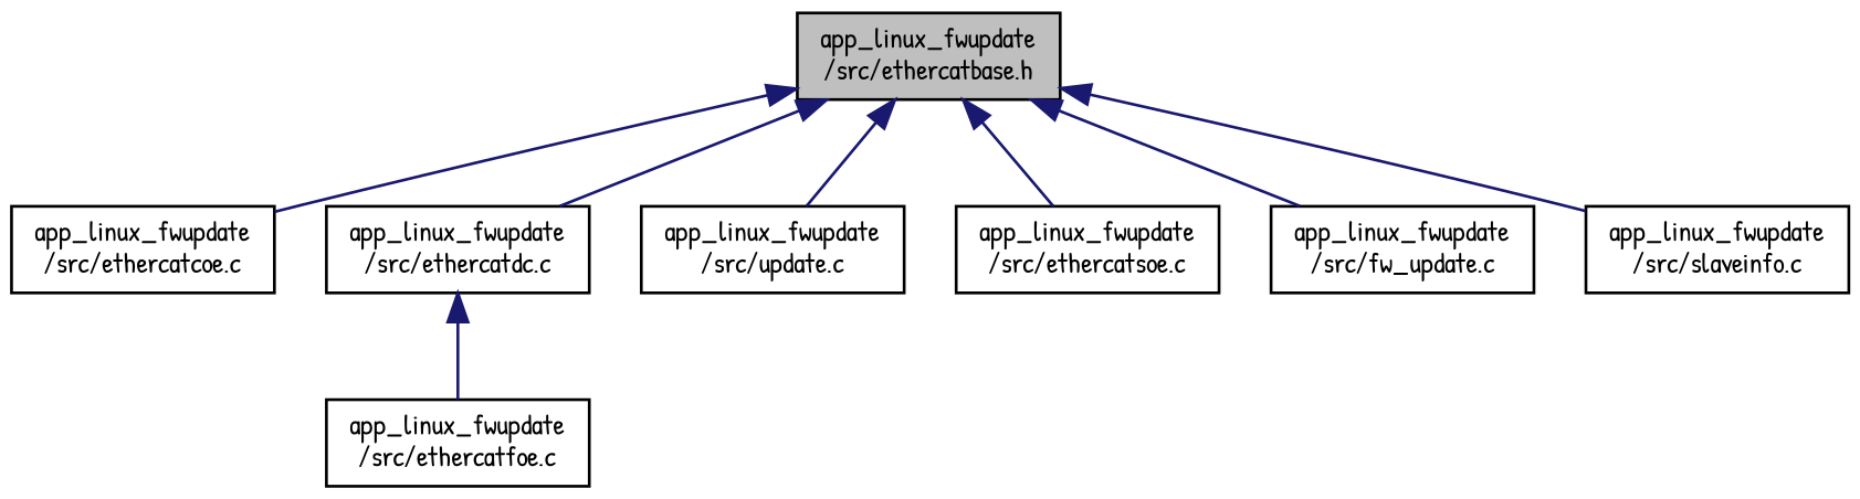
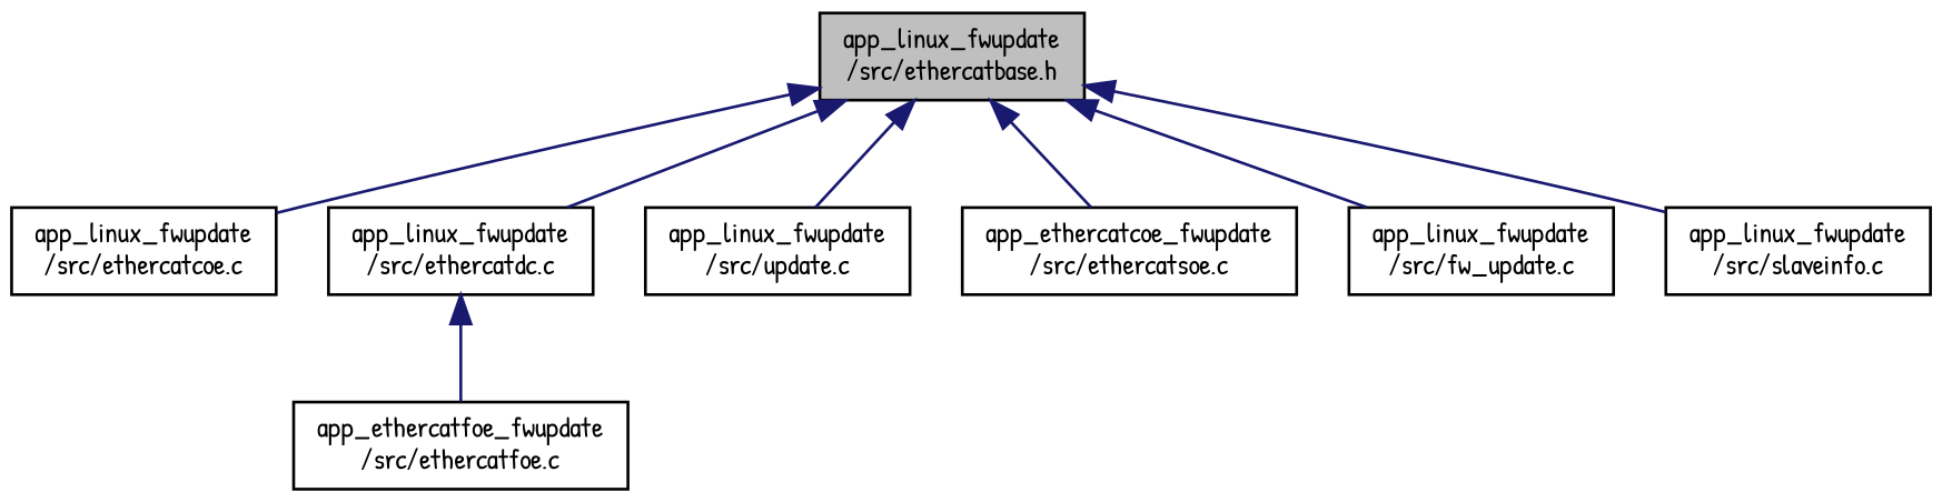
  digraph {
    fontname="Patrick Hand"
    node [color=black fillcolor=white fontname="Patrick Hand" fontsize=10 shape=record style=filled]
    edge [color=midnightblue dir=back fontname="Patrick Hand" fontsize=10 labelfontname=Helvetica labelfontsize=10 style=solid]
    n1 [fillcolor=grey75 fontcolor=black height=0.2 label="app_linux_fwupdate\l/src/ethercatbase.h" width=0.4]
    n2 [height=0.2 label="app_linux_fwupdate\l/src/ethercatcoe.c" width=0.4]
    n3 [height=0.2 label="app_linux_fwupdate\l/src/ethercatdc.c" width=0.4]
    n4 [height=0.2 label="app_linux_fwupdate\l/src/update.c" width=0.4]
-   n5 [height=0.2 label="app_linux_fwupdate\l/src/ethercatsoe.c" width=0.4]
+   n5 [height=0.2 label="app_ethercatcoe_fwupdate\l/src/ethercatsoe.c" width=0.4]
    n6 [height=0.2 label="app_linux_fwupdate\l/src/fw_update.c" width=0.4]
    n7 [height=0.2 label="app_linux_fwupdate\l/src/slaveinfo.c" width=0.4]
-   n8 [height=0.2 label="app_linux_fwupdate\l/src/ethercatfoe.c" width=0.4]
+   n8 [height=0.2 label="app_ethercatfoe_fwupdate\l/src/ethercatfoe.c" width=0.4]
    n1 -> n2
    n1 -> n3
    n1 -> n4
    n1 -> n5
    n1 -> n6
    n1 -> n7
    n3 -> n8
  }
